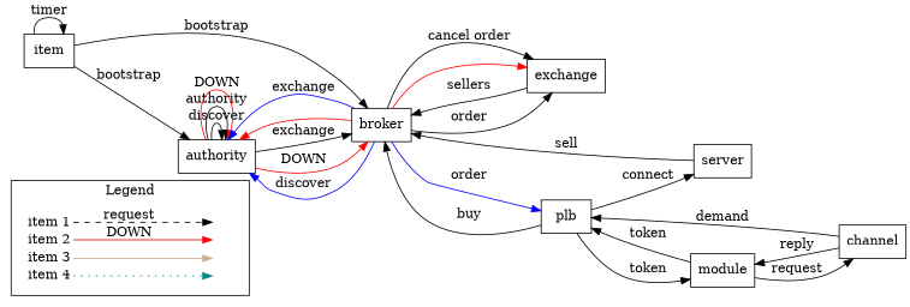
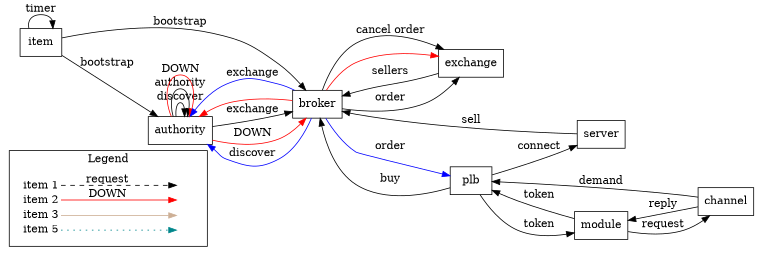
  digraph {
    rankdir=LR
    node [shape=box]
-   n1 [label=<<table border="0" cellpadding="2" cellspacing="0" cellborder="0">     <tr><td align="right" port="i1">item 1</td></tr>     <tr><td align="right" port="i2">item 2</td></tr>     <tr><td align="right" port="i3">item 3</td></tr>     <tr><td align="right" port="i4">item 4</td></tr>     </table>> shape=plaintext]
+   n1 [label=<<table border="0" cellpadding="2" cellspacing="0" cellborder="0">     <tr><td align="right" port="i1">item 1</td></tr>     <tr><td align="right" port="i2">item 2</td></tr>     <tr><td align="right" port="i3">item 3</td></tr>     <tr><td align="right" port="i4">item 5</td></tr>     </table>> shape=plaintext]
    n2 [label=<<table border="0" cellpadding="2" cellspacing="0" cellborder="0">     <tr><td port="i1">&nbsp;</td></tr>     <tr><td port="i2">&nbsp;</td></tr>     <tr><td port="i3">&nbsp;</td></tr>     <tr><td port="i4">&nbsp;</td></tr>     </table>> shape=plaintext]
    n3 [label=item]
    authority
    broker
    exchange
    plb
    server
    n9 [label=module]
    channel
    subgraph cluster_1 {
      label=Legend
      n1
      n2
    }
    n1 -> n2 [headport="i1:w" label=request style=dashed tailport="i1:e"]
    n1 -> n2 [color=red headport="i2:w" label=DOWN tailport="i2:e"]
    n1 -> n2 [color=peachpuff3 headport="i3:w" labe=response tailport="i3:e"]
    n1 -> n2 [color=turquoise4 headport="i4:w" style=dotted tailport="i4:e"]
    n3 -> n3 [label=timer]
    n3 -> authority [label=bootstrap]
    n3 -> broker [label=bootstrap]
    authority -> authority [label=discover]
    authority -> authority [label=authority]
    authority -> authority [color=red label=DOWN]
    authority -> broker [label=exchange]
    authority -> broker [color=red label=DOWN]
    broker -> authority [color=blue label=discover]
    broker -> authority [color=blue label=exchange]
    broker -> authority [color=red]
    broker -> exchange [label=order]
    broker -> exchange [label="cancel order"]
    broker -> exchange [color=red]
    broker -> plb [color=blue label=order]
    exchange -> broker [label=sellers]
    plb -> broker [label=buy]
    plb -> server [label=connect]
    plb -> n9 [label=token]
    server -> broker [label=sell]
    n9 -> plb [label=token]
    n9 -> channel [label=request]
    channel -> plb [label=demand]
    channel -> n9 [label=reply]
  }
